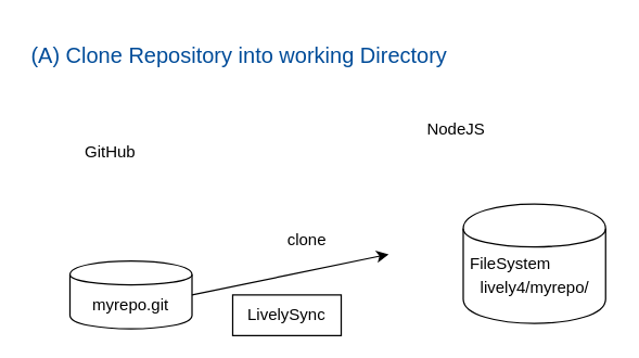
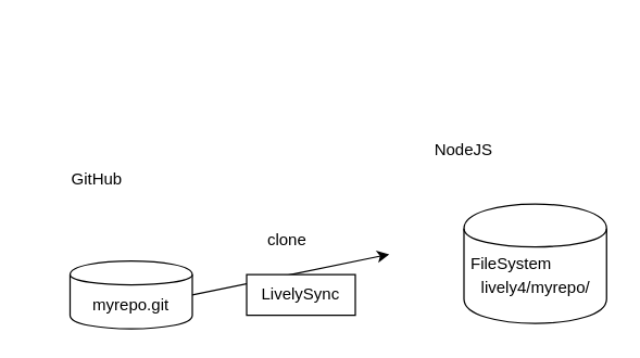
  <mxCell id="0" />
  <mxCell id="1" parent="0" />
- <mxCell id="2" value="GitHub" style="text;html=1;strokeColor=none;fillColor=none;align=center;verticalAlign=middle;whiteSpace=wrap;rounded=0;" vertex="1" parent="1"><mxGeometry x="61" y="102" width="40" height="20" as="geometry" /></mxCell>
+ <mxCell id="2" value="GitHub" style="text;html=1;strokeColor=none;fillColor=none;align=center;verticalAlign=middle;whiteSpace=wrap;rounded=0;" vertex="1" parent="1"><mxGeometry x="51" y="122" width="40" height="20" as="geometry" /></mxCell>
  <mxCell id="3" value="myrepo.git" style="shape=cylinder;whiteSpace=wrap;html=1;boundedLbl=1;backgroundOutline=1;" vertex="1" parent="1"><mxGeometry x="51" y="192" width="90" height="50" as="geometry" /></mxCell>
- <mxCell id="4" value="NodeJS" style="text;html=1;strokeColor=none;fillColor=none;align=center;verticalAlign=middle;whiteSpace=wrap;rounded=0;" vertex="1" parent="1"><mxGeometry x="316" y="85" width="40" height="20" as="geometry" /></mxCell>
+ <mxCell id="4" value="NodeJS" style="text;html=1;strokeColor=none;fillColor=none;align=center;verticalAlign=middle;whiteSpace=wrap;rounded=0;" vertex="1" parent="1"><mxGeometry x="321" y="100" width="40" height="20" as="geometry" /></mxCell>
  <mxCell id="5" value="" style="shape=cylinder;whiteSpace=wrap;html=1;boundedLbl=1;backgroundOutline=1;" vertex="1" parent="1"><mxGeometry x="341" y="150" width="105" height="88" as="geometry" /></mxCell>
  <mxCell id="6" value="" style="endArrow=classic;html=1;entryX=0;entryY=0.5;entryDx=0;entryDy=0;exitX=1;exitY=0.5;exitDx=0;exitDy=0;" edge="1" parent="1" source="3"><mxGeometry width="50" height="50" relative="1" as="geometry"><mxPoint x="51" y="282" as="sourcePoint" /><mxPoint x="286" y="187" as="targetPoint" /></mxGeometry></mxCell>
- <mxCell id="7" value="clone" style="text;html=1;strokeColor=none;fillColor=none;align=center;verticalAlign=middle;whiteSpace=wrap;rounded=0;" vertex="1" parent="1"><mxGeometry x="206" y="167" width="40" height="20" as="geometry" /></mxCell>
- <mxCell id="8" value="LivelySync" style="rounded=0;whiteSpace=wrap;html=1;" vertex="1" parent="1"><mxGeometry x="171" y="217" width="80" height="30" as="geometry" /></mxCell>
- <mxCell id="9" value="(A) Clone Repository into working Directory" style="text;html=1;strokeColor=none;fillColor=none;align=center;verticalAlign=middle;whiteSpace=wrap;rounded=0;direction=south;fontSize=16;fontColor=#004C99;" vertex="1" parent="1"><mxGeometry x="20.5" width="310" height="40" as="geometry" y="20" /></mxCell>
+ <mxCell id="7" value="clone" style="text;html=1;strokeColor=none;fillColor=none;align=center;verticalAlign=middle;whiteSpace=wrap;rounded=0;" vertex="1" parent="1"><mxGeometry x="191" y="167" width="40" height="20" as="geometry" /></mxCell>
+ <mxCell id="8" value="LivelySync" style="rounded=0;whiteSpace=wrap;html=1;" vertex="1" parent="1"><mxGeometry x="181" y="202" width="80" height="30" as="geometry" /></mxCell>
  <mxCell id="10" value="lively4/myrepo/" style="text;html=1;strokeColor=none;fillColor=none;align=center;verticalAlign=middle;whiteSpace=wrap;rounded=0;" vertex="1" parent="1"><mxGeometry x="338.5" y="202" width="110" height="20" as="geometry" /></mxCell>
  <mxCell id="11" value="FileSystem" style="text;html=1;strokeColor=none;fillColor=none;align=center;verticalAlign=middle;whiteSpace=wrap;rounded=0;" vertex="1" parent="1"><mxGeometry x="331" y="184" width="90" height="20" as="geometry" /></mxCell>
